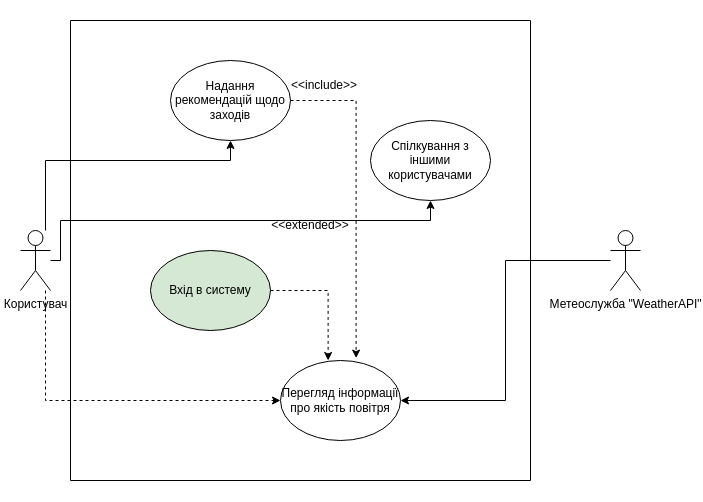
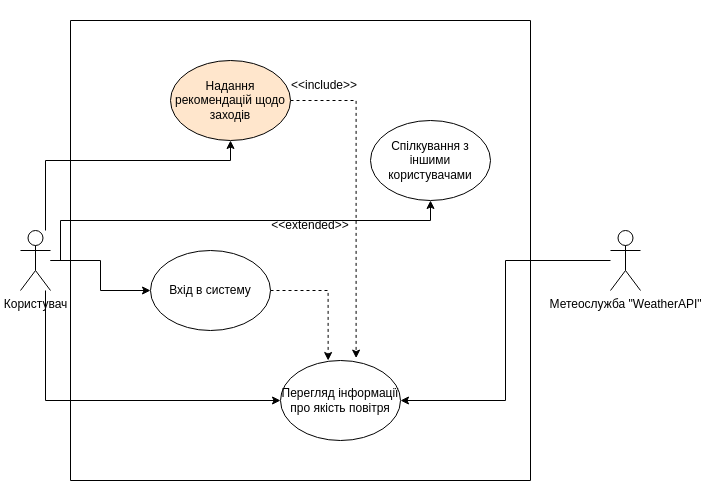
  <mxCell id="0" />
  <mxCell id="1" parent="0" />
+ <mxCell id="2" style="edgeStyle=orthogonalEdgeStyle;rounded=0;orthogonalLoop=1;jettySize=auto;html=1;" parent="1" source="6" target="10" edge="1"><mxGeometry relative="1" as="geometry" /></mxCell>
  <mxCell id="3" style="edgeStyle=orthogonalEdgeStyle;rounded=0;orthogonalLoop=1;jettySize=auto;html=1;" parent="1" source="6" target="13" edge="1"><mxGeometry relative="1" as="geometry"><Array as="points"><mxPoint x="45" y="160" /><mxPoint x="230" y="160" /></Array></mxGeometry></mxCell>
  <mxCell id="4" style="edgeStyle=orthogonalEdgeStyle;rounded=0;orthogonalLoop=1;jettySize=auto;html=1;" parent="1" source="6" target="14" edge="1"><mxGeometry relative="1" as="geometry"><Array as="points"><mxPoint x="60" y="220" /><mxPoint x="430" y="220" /></Array></mxGeometry></mxCell>
- <mxCell id="5" style="edgeStyle=orthogonalEdgeStyle;rounded=0;orthogonalLoop=1;jettySize=auto;html=1;dashed=1;" parent="1" source="6" target="11" edge="1"><mxGeometry relative="1" as="geometry"><Array as="points"><mxPoint x="45" y="400" /></Array></mxGeometry></mxCell>
+ <mxCell id="5" style="edgeStyle=orthogonalEdgeStyle;rounded=0;orthogonalLoop=1;jettySize=auto;html=1;" parent="1" source="6" target="11" edge="1"><mxGeometry relative="1" as="geometry"><Array as="points"><mxPoint x="45" y="400" /></Array></mxGeometry></mxCell>
  <mxCell id="6" value="Користувач" style="shape=umlActor;verticalLabelPosition=bottom;verticalAlign=top;html=1;outlineConnect=0;" parent="1" vertex="1"><mxGeometry x="20" y="230" width="30" height="60" as="geometry" /></mxCell>
  <mxCell id="7" style="edgeStyle=orthogonalEdgeStyle;rounded=0;orthogonalLoop=1;jettySize=auto;html=1;entryX=1;entryY=0.5;entryDx=0;entryDy=0;" parent="1" source="8" target="11" edge="1"><mxGeometry relative="1" as="geometry" /></mxCell>
  <mxCell id="8" value="Метеослужба &quot;WeatherAPI&quot;" style="shape=umlActor;verticalLabelPosition=bottom;verticalAlign=top;html=1;outlineConnect=0;" parent="1" vertex="1"><mxGeometry x="610" y="230" width="30" height="60" as="geometry" /></mxCell>
  <mxCell id="9" style="edgeStyle=orthogonalEdgeStyle;rounded=0;orthogonalLoop=1;jettySize=auto;html=1;entryX=0.397;entryY=0;entryDx=0;entryDy=0;entryPerimeter=0;dashed=1;" parent="1" source="10" target="11" edge="1"><mxGeometry relative="1" as="geometry" /></mxCell>
- <mxCell id="10" value="Вхід в систему" style="ellipse;whiteSpace=wrap;html=1;fillColor=#d5e8d4;" parent="1" vertex="1"><mxGeometry x="150" y="250" width="120" height="80" as="geometry" /></mxCell>
+ <mxCell id="10" value="Вхід в систему" style="ellipse;whiteSpace=wrap;html=1;" parent="1" vertex="1"><mxGeometry x="150" y="250" width="120" height="80" as="geometry" /></mxCell>
  <mxCell id="11" value="Перегляд інформації про якість повітря" style="ellipse;whiteSpace=wrap;html=1;" parent="1" vertex="1"><mxGeometry x="280" y="360" width="120" height="80" as="geometry" /></mxCell>
  <mxCell id="12" style="edgeStyle=orthogonalEdgeStyle;rounded=0;orthogonalLoop=1;jettySize=auto;html=1;dashed=1;entryX=0.63;entryY=-0.03;entryDx=0;entryDy=0;entryPerimeter=0;" parent="1" source="13" target="11" edge="1"><mxGeometry relative="1" as="geometry"><mxPoint x="350" y="350" as="targetPoint" /><Array as="points"><mxPoint x="356" y="100" /></Array></mxGeometry></mxCell>
- <mxCell id="13" value="Надання рекомендацій щодо заходів" style="ellipse;whiteSpace=wrap;html=1;" parent="1" vertex="1"><mxGeometry x="170" y="60" width="120" height="80" as="geometry" /></mxCell>
+ <mxCell id="13" value="Надання рекомендацій щодо заходів" style="ellipse;whiteSpace=wrap;html=1;fillColor=#ffe6cc;" parent="1" vertex="1"><mxGeometry x="170" y="60" width="120" height="80" as="geometry" /></mxCell>
  <mxCell id="14" value="Спілкування з іншими користувачами" style="ellipse;whiteSpace=wrap;html=1;" parent="1" vertex="1"><mxGeometry x="370" y="120" width="120" height="80" as="geometry" /></mxCell>
  <mxCell id="15" value="&amp;lt;&amp;lt;include&amp;gt;&amp;gt;" style="text;html=1;strokeColor=none;fillColor=none;align=center;verticalAlign=middle;whiteSpace=wrap;rounded=0;" parent="1" vertex="1"><mxGeometry x="294" y="70" width="60" height="30" as="geometry" /></mxCell>
  <mxCell id="16" value="&amp;lt;&amp;lt;extended&amp;gt;&amp;gt;" style="text;html=1;strokeColor=none;fillColor=none;align=center;verticalAlign=middle;whiteSpace=wrap;rounded=0;" parent="1" vertex="1"><mxGeometry x="280" y="210" width="60" height="30" as="geometry" /></mxCell>
  <mxCell id="17" value="" style="swimlane;startSize=0;" parent="1" vertex="1"><mxGeometry x="70" y="20" width="460" height="460" as="geometry"><mxRectangle x="130" y="80" width="50" height="40" as="alternateBounds" /></mxGeometry></mxCell>
